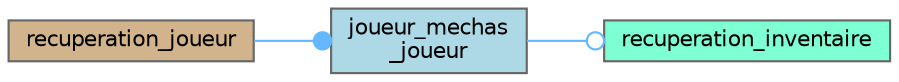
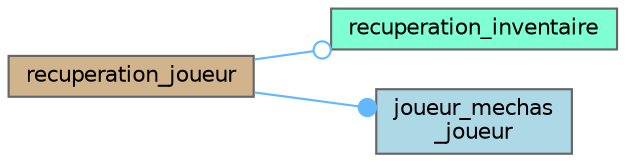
  digraph {
    rankdir=LR
    node [color=grey40 fontname=Helvetica fontsize=10 shape=box style=filled]
    edge [color=steelblue1 fontname=Helvetica fontsize=10 labelfontname=Helvetica labelfontsize=10 style=solid]
    n1 [color=gray40 fillcolor=tan fontcolor=black height=0.2 label=recuperation_joueur width=0.4]
    n2 [fillcolor=aquamarine height=0.2 label=recuperation_inventaire width=0.4]
    n3 [fillcolor=lightblue height=0.2 label="joueur_mechas\l_joueur" width=0.4]
-   n3 -> n2 [arrowhead=odot]
+   n1 -> n2 [arrowhead=odot]
    n1 -> n3 [arrowhead=dot]
  }
